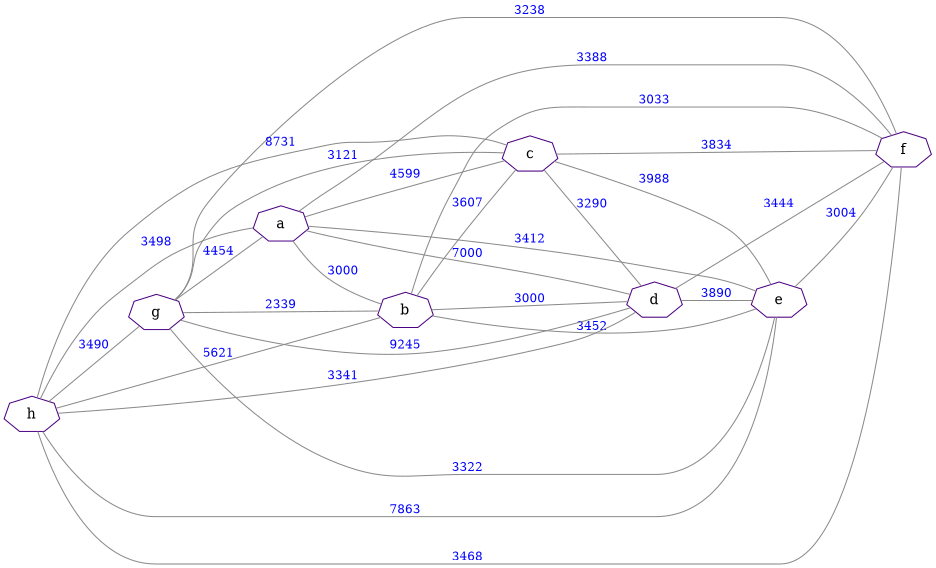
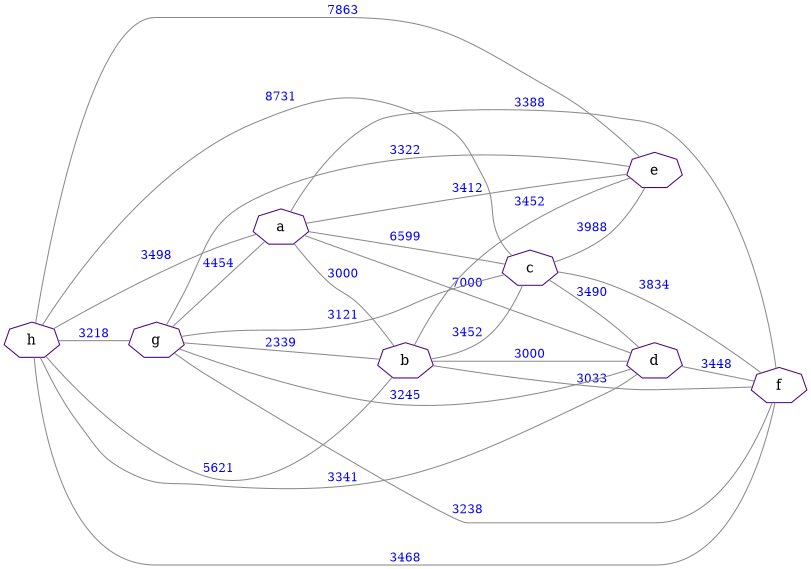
  graph {
    rankdir=LR
    node [color=indigo fontsize=14 shape=septagon]
    edge [color=gray54 fontcolor=blue fontsize=12]
    a
    b
    c
    d
    e
    f
    g
    h
    a -- b [label=3000]
-   a -- c [label=4599]
+   a -- c [label=6599]
    a -- d [label=7000]
    a -- e [label=3412]
    a -- f [label=3388]
-   b -- c [label=3607]
+   b -- c [label=3452]
    b -- d [label=3000]
    b -- e [label=3452]
    b -- f [label=3033]
-   c -- d [label=3290]
+   c -- d [label=3490]
    c -- e [label=3988]
    c -- f [label=3834]
-   d -- e [label=3890]
-   d -- f [label=3444]
-   e -- f [label=3004]
+   d -- f [label=3448]
    g -- a [label=4454]
    g -- b [label=2339]
    g -- c [label=3121]
-   g -- d [label=9245]
+   g -- d [label=3245]
    g -- e [label=3322]
    g -- f [label=3238]
    h -- a [label=3498]
    h -- b [label=5621]
    h -- c [label=8731]
    h -- d [label=3341]
    h -- e [label=7863]
    h -- f [label=3468]
-   h -- g [label=3490]
+   h -- g [label=3218]
  }
